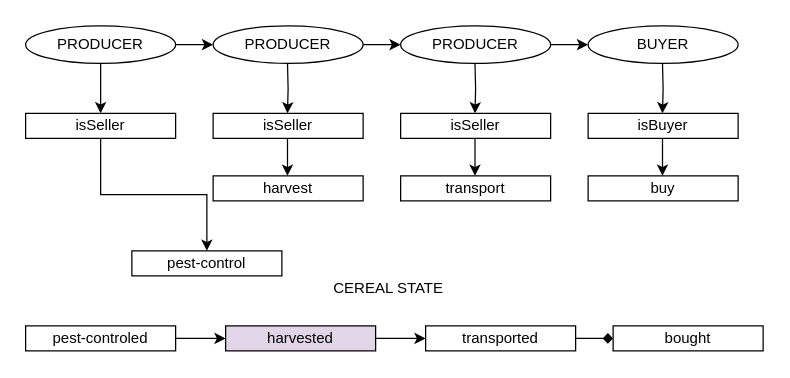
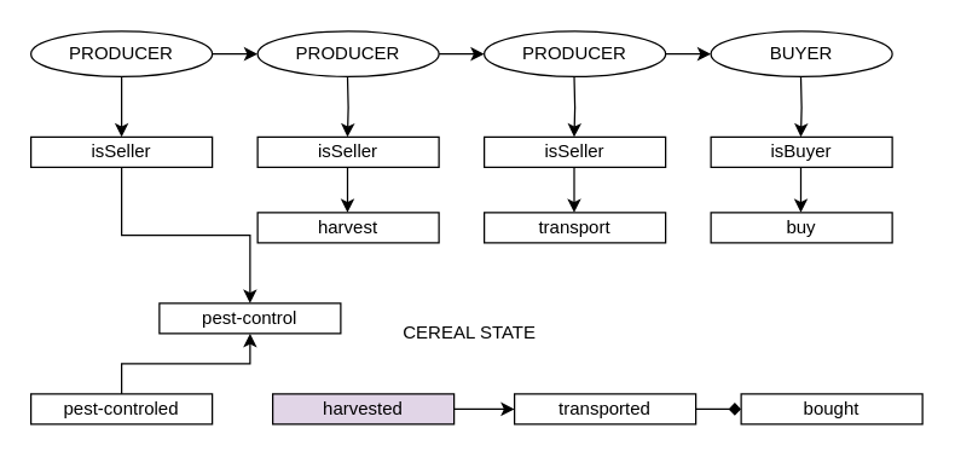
  <mxCell id="0" />
  <mxCell id="1" parent="0" />
  <mxCell id="2" value="" style="edgeStyle=orthogonalEdgeStyle;rounded=0;orthogonalLoop=1;jettySize=auto;html=1;" parent="1" source="3" target="7" edge="1"><mxGeometry relative="1" as="geometry" /></mxCell>
  <mxCell id="3" value="isSeller" style="rounded=0;whiteSpace=wrap;html=1;" parent="1" vertex="1"><mxGeometry x="20" y="90" width="120" height="20" as="geometry" /></mxCell>
  <mxCell id="4" value="" style="edgeStyle=orthogonalEdgeStyle;rounded=0;orthogonalLoop=1;jettySize=auto;html=1;" parent="1" source="6" target="3" edge="1"><mxGeometry relative="1" as="geometry" /></mxCell>
  <mxCell id="5" value="" style="edgeStyle=orthogonalEdgeStyle;rounded=0;orthogonalLoop=1;jettySize=auto;html=1;" parent="1" source="6" target="9" edge="1"><mxGeometry relative="1" as="geometry" /></mxCell>
  <mxCell id="6" value="PRODUCER" style="ellipse;whiteSpace=wrap;html=1;" parent="1" vertex="1"><mxGeometry x="20" y="20" width="120" height="30" as="geometry" /></mxCell>
  <mxCell id="7" value="pest-control" style="rounded=0;whiteSpace=wrap;html=1;" parent="1" vertex="1"><mxGeometry x="105" y="200" width="120" height="20" as="geometry" /></mxCell>
  <mxCell id="8" value="" style="edgeStyle=orthogonalEdgeStyle;rounded=0;orthogonalLoop=1;jettySize=auto;html=1;" parent="1" source="9" target="13" edge="1"><mxGeometry relative="1" as="geometry" /></mxCell>
  <mxCell id="9" value="PRODUCER" style="ellipse;whiteSpace=wrap;html=1;" parent="1" vertex="1"><mxGeometry x="170" y="20" width="120" height="30" as="geometry" /></mxCell>
  <mxCell id="10" value="isSeller" style="rounded=0;whiteSpace=wrap;html=1;" parent="1" vertex="1"><mxGeometry x="170" y="90" width="120" height="20" as="geometry" /></mxCell>
  <mxCell id="11" value="harvest" style="rounded=0;whiteSpace=wrap;html=1;" parent="1" vertex="1"><mxGeometry x="170" y="140" width="120" height="20" as="geometry" /></mxCell>
  <mxCell id="12" value="" style="edgeStyle=orthogonalEdgeStyle;rounded=0;orthogonalLoop=1;jettySize=auto;html=1;" parent="1" source="13" target="20" edge="1"><mxGeometry relative="1" as="geometry" /></mxCell>
  <mxCell id="13" value="PRODUCER" style="ellipse;whiteSpace=wrap;html=1;" parent="1" vertex="1"><mxGeometry x="320" y="20" width="120" height="30" as="geometry" /></mxCell>
  <mxCell id="14" value="isSeller" style="rounded=0;whiteSpace=wrap;html=1;" parent="1" vertex="1"><mxGeometry x="320" y="90" width="120" height="20" as="geometry" /></mxCell>
  <mxCell id="15" value="transport" style="rounded=0;whiteSpace=wrap;html=1;" parent="1" vertex="1"><mxGeometry x="320" y="140" width="120" height="20" as="geometry" /></mxCell>
  <mxCell id="16" value="" style="edgeStyle=orthogonalEdgeStyle;rounded=0;orthogonalLoop=1;jettySize=auto;html=1;" parent="1" edge="1"><mxGeometry relative="1" as="geometry"><mxPoint x="229.5" y="50" as="sourcePoint" /><mxPoint x="229.5" y="90" as="targetPoint" /></mxGeometry></mxCell>
  <mxCell id="17" value="" style="edgeStyle=orthogonalEdgeStyle;rounded=0;orthogonalLoop=1;jettySize=auto;html=1;" parent="1" edge="1"><mxGeometry relative="1" as="geometry"><mxPoint x="229.5" y="110" as="sourcePoint" /><mxPoint x="229.5" y="140" as="targetPoint" /></mxGeometry></mxCell>
  <mxCell id="18" value="" style="edgeStyle=orthogonalEdgeStyle;rounded=0;orthogonalLoop=1;jettySize=auto;html=1;" parent="1" edge="1"><mxGeometry relative="1" as="geometry"><mxPoint x="379.5" y="110" as="sourcePoint" /><mxPoint x="379.5" y="140" as="targetPoint" /></mxGeometry></mxCell>
  <mxCell id="19" value="" style="edgeStyle=orthogonalEdgeStyle;rounded=0;orthogonalLoop=1;jettySize=auto;html=1;" parent="1" edge="1"><mxGeometry relative="1" as="geometry"><mxPoint x="379.5" y="50" as="sourcePoint" /><mxPoint x="379.5" y="90" as="targetPoint" /></mxGeometry></mxCell>
  <mxCell id="20" value="BUYER" style="ellipse;whiteSpace=wrap;html=1;" parent="1" vertex="1"><mxGeometry x="470" y="20" width="120" height="30" as="geometry" /></mxCell>
  <mxCell id="21" value="" style="edgeStyle=orthogonalEdgeStyle;rounded=0;orthogonalLoop=1;jettySize=auto;html=1;" parent="1" edge="1"><mxGeometry relative="1" as="geometry"><mxPoint x="529.5" y="50" as="sourcePoint" /><mxPoint x="529.5" y="90" as="targetPoint" /></mxGeometry></mxCell>
  <mxCell id="22" value="isBuyer" style="rounded=0;whiteSpace=wrap;html=1;" parent="1" vertex="1"><mxGeometry x="470" y="90" width="120" height="20" as="geometry" /></mxCell>
  <mxCell id="23" value="" style="edgeStyle=orthogonalEdgeStyle;rounded=0;orthogonalLoop=1;jettySize=auto;html=1;" parent="1" edge="1"><mxGeometry relative="1" as="geometry"><mxPoint x="529.5" y="110" as="sourcePoint" /><mxPoint x="529.5" y="140" as="targetPoint" /></mxGeometry></mxCell>
  <mxCell id="24" value="buy" style="rounded=0;whiteSpace=wrap;html=1;" parent="1" vertex="1"><mxGeometry x="470" y="140" width="120" height="20" as="geometry" /></mxCell>
- <mxCell id="25" value="CEREAL STATE" style="text;html=1;align=center;verticalAlign=middle;resizable=0;points=[];autosize=1;strokeColor=none;fillColor=none;" parent="1" vertex="1"><mxGeometry x="260" y="220" width="100" height="20" as="geometry" /></mxCell>
- <mxCell id="26" value="" style="edgeStyle=orthogonalEdgeStyle;rounded=0;orthogonalLoop=1;jettySize=auto;html=1;" parent="1" source="27" target="29" edge="1"><mxGeometry relative="1" as="geometry" /></mxCell>
+ <mxCell id="25" value="CEREAL STATE" style="text;html=1;align=center;verticalAlign=middle;resizable=0;points=[];autosize=1;strokeColor=none;fillColor=none;" parent="1" vertex="1"><mxGeometry x="260" y="210" width="100" height="20" as="geometry" /></mxCell>
+ <mxCell id="26" value="" style="edgeStyle=orthogonalEdgeStyle;rounded=0;orthogonalLoop=1;jettySize=auto;html=1;" parent="1" source="27" target="7" edge="1"><mxGeometry relative="1" as="geometry" /></mxCell>
  <mxCell id="27" value="pest-controled" style="rounded=0;whiteSpace=wrap;html=1;" parent="1" vertex="1"><mxGeometry x="20" y="260" width="120" height="20" as="geometry" /></mxCell>
  <mxCell id="28" value="" style="edgeStyle=orthogonalEdgeStyle;rounded=0;orthogonalLoop=1;jettySize=auto;html=1;" parent="1" source="29" target="31" edge="1"><mxGeometry relative="1" as="geometry" /></mxCell>
  <mxCell id="29" value="harvested" style="rounded=0;whiteSpace=wrap;html=1;fillColor=#e1d5e7;" parent="1" vertex="1"><mxGeometry x="180" y="260" width="120" height="20" as="geometry" /></mxCell>
  <mxCell id="30" value="" style="edgeStyle=orthogonalEdgeStyle;rounded=0;orthogonalLoop=1;jettySize=auto;html=1;endArrow=diamond;" parent="1" source="31" target="32" edge="1"><mxGeometry relative="1" as="geometry" /></mxCell>
  <mxCell id="31" value="transported" style="rounded=0;whiteSpace=wrap;html=1;" parent="1" vertex="1"><mxGeometry x="340" y="260" width="120" height="20" as="geometry" /></mxCell>
  <mxCell id="32" value="bought" style="rounded=0;whiteSpace=wrap;html=1;" parent="1" vertex="1"><mxGeometry x="490" y="260" width="120" height="20" as="geometry" /></mxCell>
